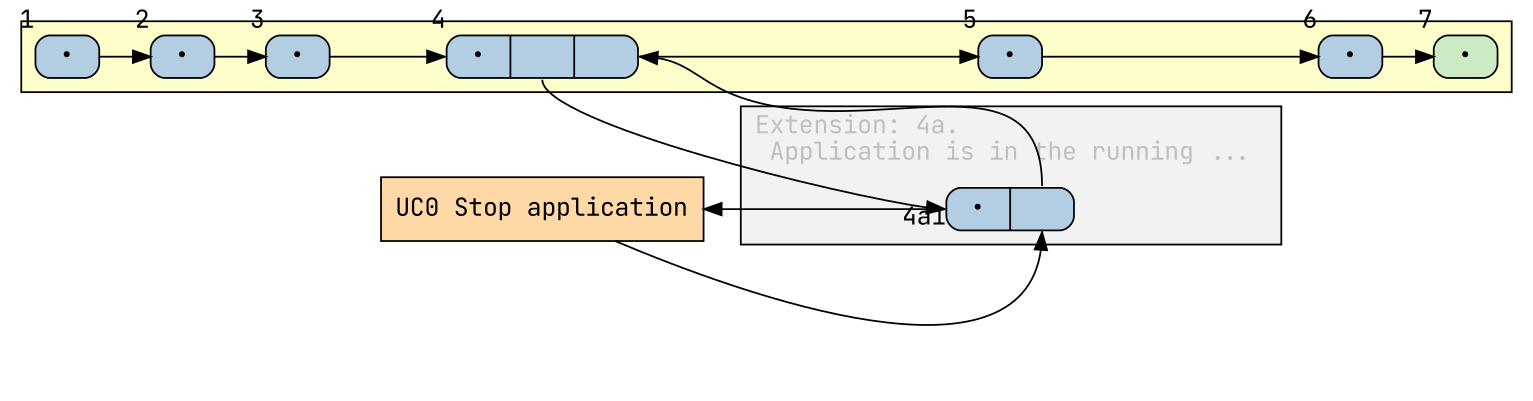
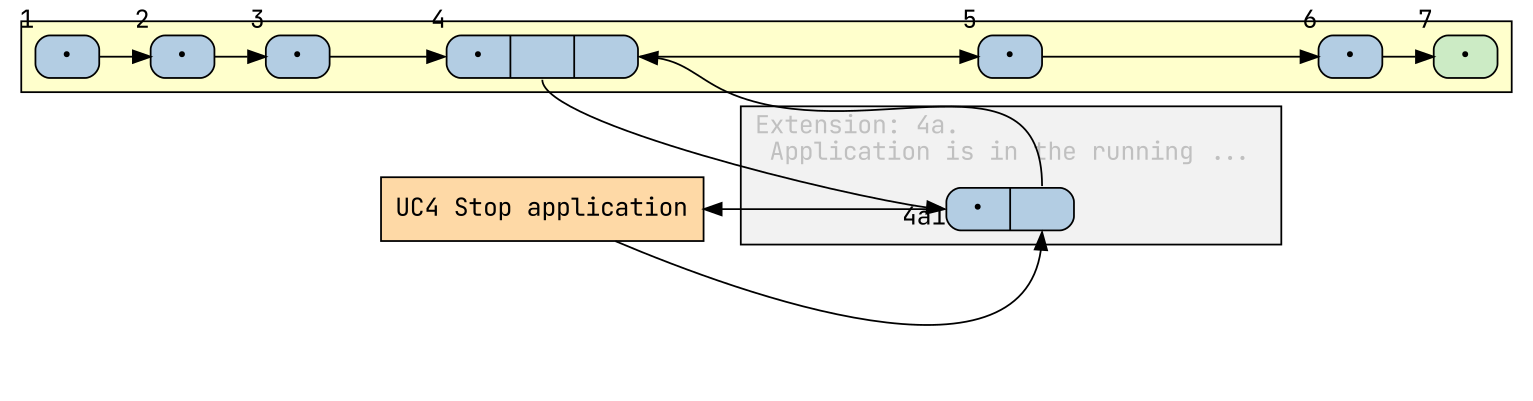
  digraph {
    fontcolor=gray
    fontname="JetBrains Mono"
    labeljust=l
    nodesep=0.2
    rankdir=LR
    ranksep=0.4
    node [fillcolor="#b3cde3" fontname="JetBrains Mono" shape=Mrecord style=filled]
    edge [fontname="JetBrains Mono" headport=JMP tailport=JMP]
    n1 [height=0.1 label="{<JMP>&bull;}" width=0.5 xlabel=1]
    n2 [height=0.1 label="{<JMP>&bull;}" width=0.5 xlabel=2]
    n3 [height=0.1 label="{<JMP>&bull;}" width=0.5 xlabel=3]
    n4 [height=0.1 label="{<JMP>&bull;|<EXT>|<OUT>}" width=1.5 xlabel=4]
    n5 [height=0.1 label="{<JMP>&bull;}" width=0.5 xlabel=5]
    n6 [height=0.1 label="{<JMP>&bull;}" width=0.5 xlabel=6]
    n7 [fillcolor="#ccebc5" height=0.1 label="{<JMP>&bull;}" width=0.5 xlabel=7]
    n8 [height=0.1 label="{<JMP>&bull;|<EXT>}" width=1.0 xlabel="4a1"]
-   n9 [fillcolor="#fed9a6" height=0.5 label="UC0 Stop application" shape=box width=0.5]
+   n9 [fillcolor="#fed9a6" height=0.5 label="UC4 Stop application" shape=box width=0.5]
    subgraph cluster_1 {
      bgcolor="#ffffcc"
      n1
      n2
      n3
      n4
      n5
      n6
      n7
    }
    subgraph cluster_2 {
      bgcolor="#f2f2f2"
      label="Extension: 4a.\l Application is in the running ... "
      n8
    }
    n1 -> n2
    n2 -> n3
    n3 -> n4
    n4 -> n5 [tailport=OUT]
    n4 -> n8 [tailport=EXT]
    n5 -> n6
    n6 -> n7
    n8 -> n4 [headport=OUT tailport=EXT]
    n8 -> n9 [headport=""]
    n9 -> n8 [headport=EXT tailport=""]
  }
